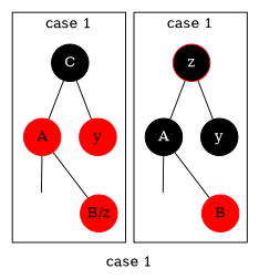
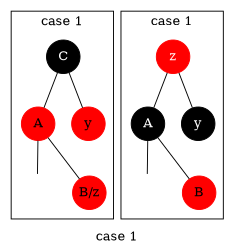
  graph {
    label="case 1"
    node [color=red shape=circle style=filled]
    n1 [color=black fontcolor=white label=C]
    n2 [label=A]
    n3 [label=y]
    n4 [label=Al style=invis]
    n5 [fixedsize=true label="B/z"]
-   n6 [fontcolor=white label=z fillcolor=black]
+   n6 [fontcolor=white label=z]
    n7 [color=black fontcolor=white label=A]
    n8 [color=black fontcolor=white label=y]
    n9 [label=Al style=invis]
    n10 [label=B]
    subgraph cluster_1 {
      n1
      n2
      n3
      n4
      n5
    }
    subgraph cluster_2 {
      n6
      n7
      n8
      n9
      n10
    }
    n1 -- n2
    n1 -- n3
    n2 -- n4
    n2 -- n5
    n6 -- n7
    n6 -- n8
    n7 -- n9
    n7 -- n10
  }
